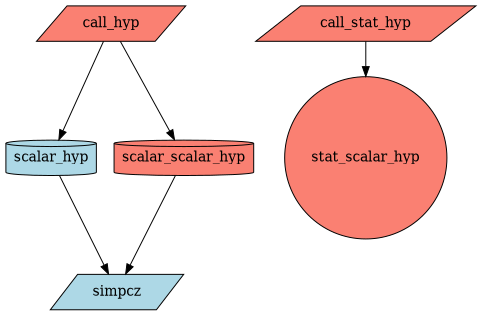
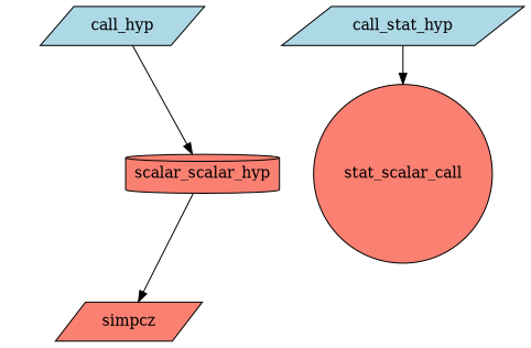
  digraph {
    node [fillcolor=lightblue shape=parallelogram style=filled]
-   scalar_hyp [shape=cylinder]
-   call_hyp [fillcolor=salmon]
+   call_hyp
    n3 [fillcolor=salmon label=scalar_scalar_hyp shape=cylinder]
-   simpcz
-   call_stat_hyp [fillcolor=salmon]
-   stat_scalar_hyp [fillcolor=salmon shape=circle]
-   scalar_hyp -> simpcz
-   call_hyp -> scalar_hyp
+   simpcz [fillcolor=salmon]
+   call_stat_hyp
+   stat_scalar_hyp [fillcolor=salmon shape=circle label=stat_scalar_call]
    call_hyp -> n3
    n3 -> simpcz
    call_stat_hyp -> stat_scalar_hyp
  }
